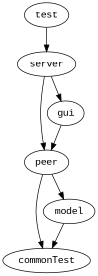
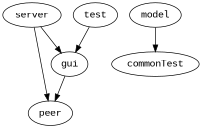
  digraph {
    fontname="Liberation Mono"
    node [fontname="Liberation Mono"]
    edge [fontname="Liberation Mono"]
    server
    peer
    gui
    commonTest
    model
    test
    server -> peer
    server -> gui
-   peer -> commonTest
-   peer -> model
    gui -> peer
    model -> commonTest
-   test -> server
+   test -> gui
  }
